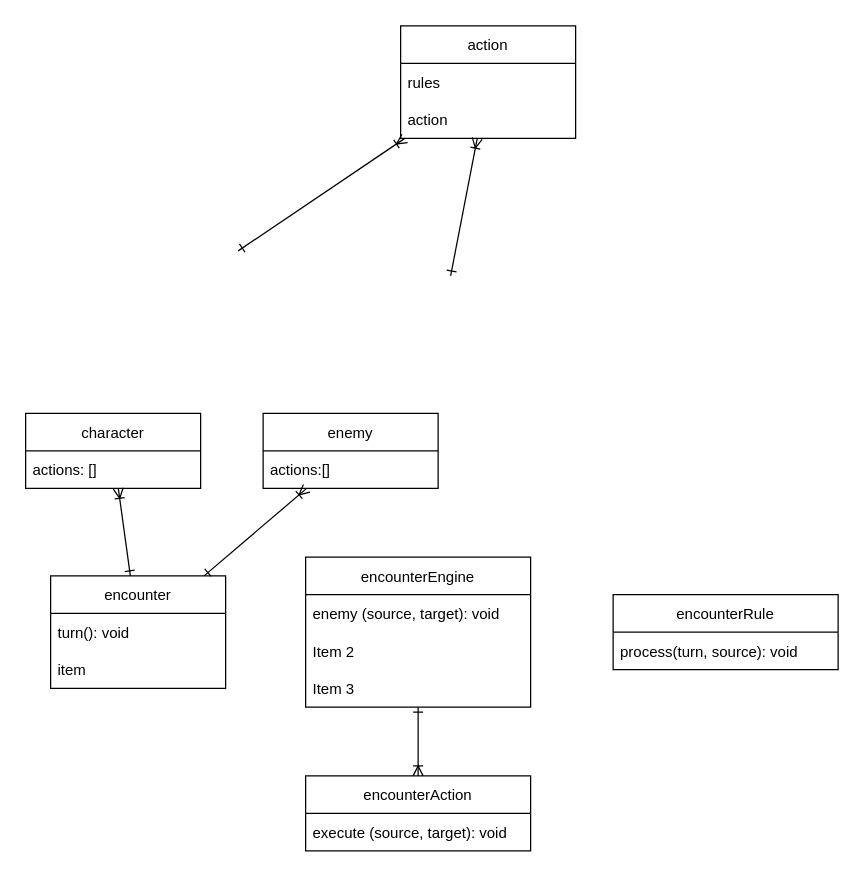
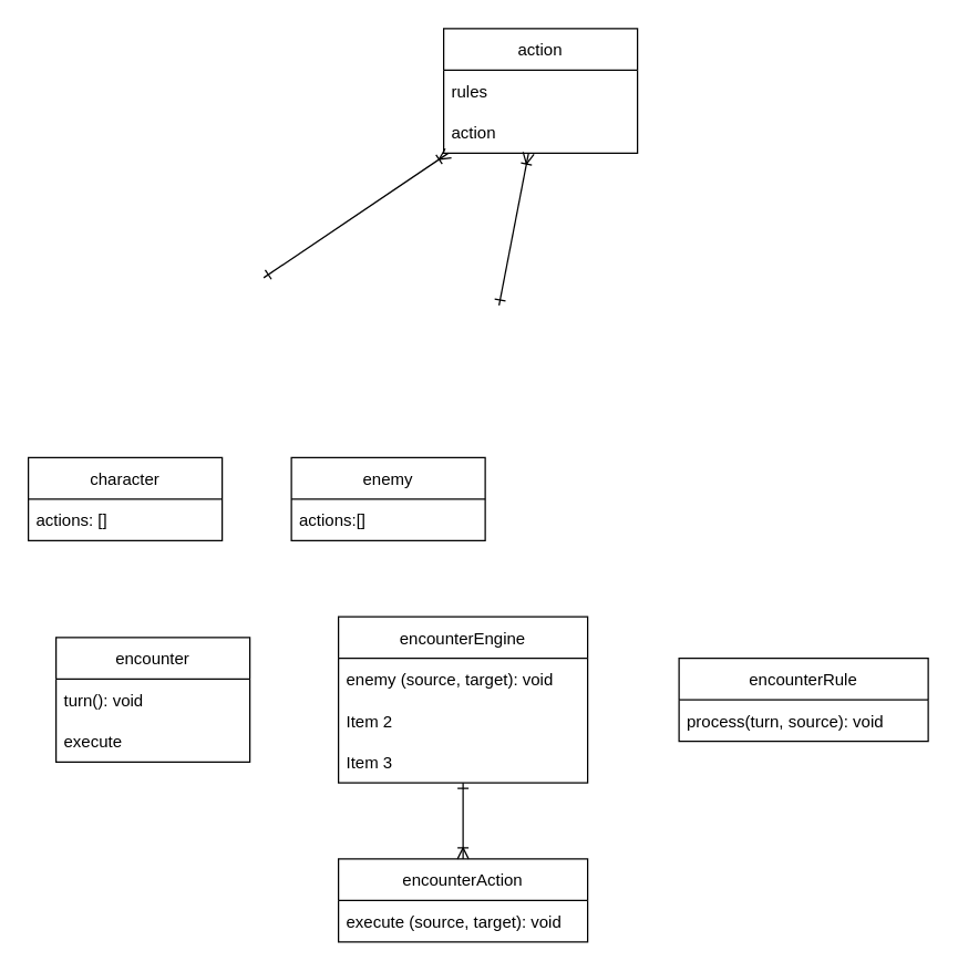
  <mxCell id="0" />
  <mxCell id="1" parent="0" />
  <mxCell id="2" value="encounterRule" style="swimlane;fontStyle=0;childLayout=stackLayout;horizontal=1;startSize=30;horizontalStack=0;resizeParent=1;resizeParentMax=0;resizeLast=0;collapsible=1;marginBottom=0;" parent="1" vertex="1"><mxGeometry x="490" y="475" width="180" height="60" as="geometry" /></mxCell>
  <mxCell id="3" value="process(turn, source): void" style="text;strokeColor=none;fillColor=none;align=left;verticalAlign=middle;spacingLeft=4;spacingRight=4;overflow=hidden;points=[[0,0.5],[1,0.5]];portConstraint=eastwest;rotatable=0;" parent="2" vertex="1"><mxGeometry y="30" width="180" height="30" as="geometry" /></mxCell>
  <mxCell id="4" value="encounterEngine" style="swimlane;fontStyle=0;childLayout=stackLayout;horizontal=1;startSize=30;horizontalStack=0;resizeParent=1;resizeParentMax=0;resizeLast=0;collapsible=1;marginBottom=0;" parent="1" vertex="1"><mxGeometry x="244" y="445" width="180" height="120" as="geometry" /></mxCell>
  <mxCell id="5" value="enemy (source, target): void" style="text;strokeColor=none;fillColor=none;align=left;verticalAlign=middle;spacingLeft=4;spacingRight=4;overflow=hidden;points=[[0,0.5],[1,0.5]];portConstraint=eastwest;rotatable=0;" parent="4" vertex="1"><mxGeometry y="30" width="180" height="30" as="geometry" /></mxCell>
  <mxCell id="6" value="Item 2" style="text;strokeColor=none;fillColor=none;align=left;verticalAlign=middle;spacingLeft=4;spacingRight=4;overflow=hidden;points=[[0,0.5],[1,0.5]];portConstraint=eastwest;rotatable=0;" parent="4" vertex="1"><mxGeometry y="60" width="180" height="30" as="geometry" /></mxCell>
  <mxCell id="7" value="Item 3" style="text;strokeColor=none;fillColor=none;align=left;verticalAlign=middle;spacingLeft=4;spacingRight=4;overflow=hidden;points=[[0,0.5],[1,0.5]];portConstraint=eastwest;rotatable=0;" parent="4" vertex="1"><mxGeometry y="90" width="180" height="30" as="geometry" /></mxCell>
  <mxCell id="8" value="encounterAction" style="swimlane;fontStyle=0;childLayout=stackLayout;horizontal=1;startSize=30;horizontalStack=0;resizeParent=1;resizeParentMax=0;resizeLast=0;collapsible=1;marginBottom=0;" parent="1" vertex="1"><mxGeometry x="244" y="620" width="180" height="60" as="geometry" /></mxCell>
  <mxCell id="9" value="execute (source, target): void" style="text;strokeColor=none;fillColor=none;align=left;verticalAlign=middle;spacingLeft=4;spacingRight=4;overflow=hidden;points=[[0,0.5],[1,0.5]];portConstraint=eastwest;rotatable=0;" parent="8" vertex="1"><mxGeometry y="30" width="180" height="30" as="geometry" /></mxCell>
  <mxCell id="10" value="encounter" style="swimlane;fontStyle=0;childLayout=stackLayout;horizontal=1;startSize=30;horizontalStack=0;resizeParent=1;resizeParentMax=0;resizeLast=0;collapsible=1;marginBottom=0;" parent="1" vertex="1"><mxGeometry x="40" y="460" width="140" height="90" as="geometry" /></mxCell>
  <mxCell id="11" value="turn(): void" style="text;strokeColor=none;fillColor=none;align=left;verticalAlign=middle;spacingLeft=4;spacingRight=4;overflow=hidden;points=[[0,0.5],[1,0.5]];portConstraint=eastwest;rotatable=0;" parent="10" vertex="1"><mxGeometry y="30" width="140" height="30" as="geometry" /></mxCell>
- <mxCell id="12" value="item" style="text;strokeColor=none;fillColor=none;align=left;verticalAlign=middle;spacingLeft=4;spacingRight=4;overflow=hidden;points=[[0,0.5],[1,0.5]];portConstraint=eastwest;rotatable=0;" parent="10" vertex="1"><mxGeometry y="60" width="140" height="30" as="geometry" /></mxCell>
+ <mxCell id="12" value="execute" style="text;strokeColor=none;fillColor=none;align=left;verticalAlign=middle;spacingLeft=4;spacingRight=4;overflow=hidden;points=[[0,0.5],[1,0.5]];portConstraint=eastwest;rotatable=0;" parent="10" vertex="1"><mxGeometry y="60" width="140" height="30" as="geometry" /></mxCell>
  <mxCell id="13" value="character" style="swimlane;fontStyle=0;childLayout=stackLayout;horizontal=1;startSize=30;horizontalStack=0;resizeParent=1;resizeParentMax=0;resizeLast=0;collapsible=1;marginBottom=0;" parent="1" vertex="1"><mxGeometry x="20" y="330" width="140" height="60" as="geometry" /></mxCell>
  <mxCell id="14" value="actions: []" style="text;strokeColor=none;fillColor=none;align=left;verticalAlign=middle;spacingLeft=4;spacingRight=4;overflow=hidden;points=[[0,0.5],[1,0.5]];portConstraint=eastwest;rotatable=0;" parent="13" vertex="1"><mxGeometry y="30" width="140" height="30" as="geometry" /></mxCell>
  <mxCell id="15" value="" style="endArrow=ERone;html=1;rounded=0;startArrow=ERoneToMany;startFill=0;endFill=0;" parent="1" source="21" edge="1"><mxGeometry width="50" height="50" relative="1" as="geometry"><mxPoint x="720" y="270" as="sourcePoint" /><mxPoint x="360" y="220" as="targetPoint" /></mxGeometry></mxCell>
- <mxCell id="16" value="" style="endArrow=ERone;html=1;rounded=0;startArrow=ERoneToMany;startFill=0;endFill=0;" parent="1" source="13" target="10" edge="1"><mxGeometry width="50" height="50" relative="1" as="geometry"><mxPoint x="700" y="280" as="sourcePoint" /><mxPoint x="700" y="380" as="targetPoint" /></mxGeometry></mxCell>
  <mxCell id="17" value="enemy" style="swimlane;fontStyle=0;childLayout=stackLayout;horizontal=1;startSize=30;horizontalStack=0;resizeParent=1;resizeParentMax=0;resizeLast=0;collapsible=1;marginBottom=0;" parent="1" vertex="1"><mxGeometry x="210" y="330" width="140" height="60" as="geometry" /></mxCell>
  <mxCell id="18" value="actions:[]" style="text;strokeColor=none;fillColor=none;align=left;verticalAlign=middle;spacingLeft=4;spacingRight=4;overflow=hidden;points=[[0,0.5],[1,0.5]];portConstraint=eastwest;rotatable=0;" parent="17" vertex="1"><mxGeometry y="30" width="140" height="30" as="geometry" /></mxCell>
- <mxCell id="19" value="" style="endArrow=ERone;html=1;rounded=0;startArrow=ERoneToMany;startFill=0;endFill=0;" parent="1" source="17" target="10" edge="1"><mxGeometry width="50" height="50" relative="1" as="geometry"><mxPoint x="580" y="270" as="sourcePoint" /><mxPoint x="580" as="targetPoint" y="370" /></mxGeometry></mxCell>
  <mxCell id="20" value="" style="endArrow=ERone;html=1;rounded=0;startArrow=ERoneToMany;startFill=0;endFill=0;" parent="1" source="8" target="4" edge="1"><mxGeometry width="50" height="50" relative="1" as="geometry"><mxPoint x="580" y="270" as="sourcePoint" /><mxPoint x="580" as="targetPoint" y="370" /></mxGeometry></mxCell>
  <mxCell id="21" value="action" style="swimlane;fontStyle=0;childLayout=stackLayout;horizontal=1;startSize=30;horizontalStack=0;resizeParent=1;resizeParentMax=0;resizeLast=0;collapsible=1;marginBottom=0;" parent="1" vertex="1"><mxGeometry x="320" y="20" width="140" height="90" as="geometry" /></mxCell>
  <mxCell id="22" value="rules" style="text;strokeColor=none;fillColor=none;align=left;verticalAlign=middle;spacingLeft=4;spacingRight=4;overflow=hidden;points=[[0,0.5],[1,0.5]];portConstraint=eastwest;rotatable=0;" parent="21" vertex="1"><mxGeometry y="30" width="140" height="30" as="geometry" /></mxCell>
  <mxCell id="23" value="action" style="text;strokeColor=none;fillColor=none;align=left;verticalAlign=middle;spacingLeft=4;spacingRight=4;overflow=hidden;points=[[0,0.5],[1,0.5]];portConstraint=eastwest;rotatable=0;" parent="21" vertex="1"><mxGeometry y="60" width="140" height="30" as="geometry" /></mxCell>
  <mxCell id="24" value="" style="endArrow=ERone;html=1;rounded=0;startArrow=ERoneToMany;startFill=0;endFill=0;" parent="1" source="21" edge="1"><mxGeometry width="50" height="50" relative="1" as="geometry"><mxPoint x="730" y="280" as="sourcePoint" /><mxPoint x="190" y="200" as="targetPoint" /></mxGeometry></mxCell>
